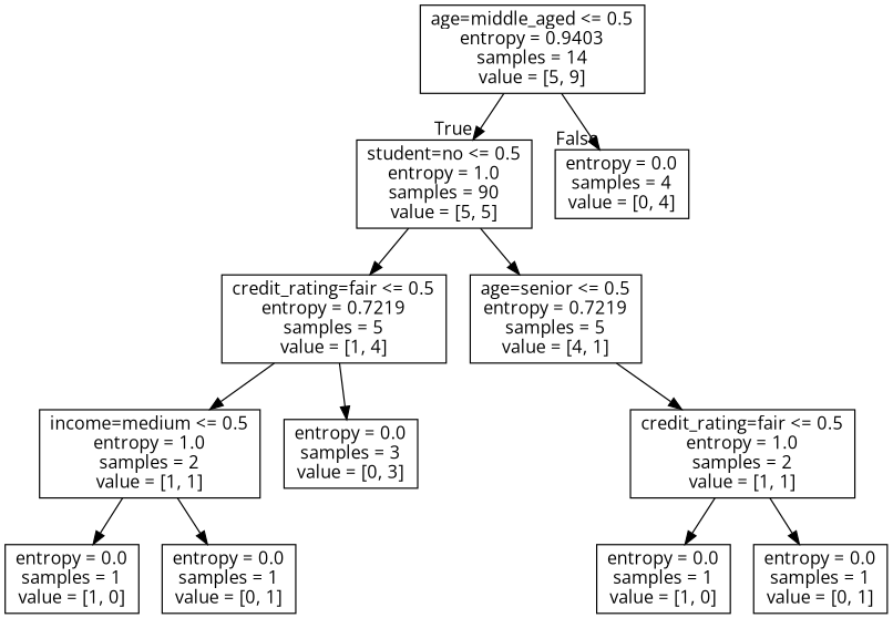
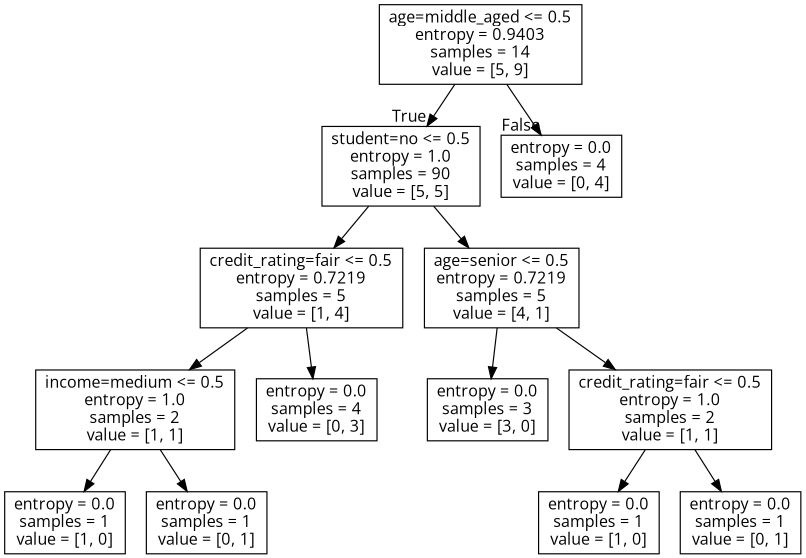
  digraph {
    fontname="Open Sans"
    node [fontname="Open Sans" shape=box]
    edge [fontname="Open Sans"]
    n1 [label="age=middle_aged <= 0.5\nentropy = 0.9403\nsamples = 14\nvalue = [5, 9]"]
    n2 [label="student=no <= 0.5\nentropy = 1.0\nsamples = 90\nvalue = [5, 5]"]
    n3 [label="entropy = 0.0\nsamples = 4\nvalue = [0, 4]"]
    n4 [label="credit_rating=fair <= 0.5\nentropy = 0.7219\nsamples = 5\nvalue = [1, 4]"]
    n5 [label="age=senior <= 0.5\nentropy = 0.7219\nsamples = 5\nvalue = [4, 1]"]
    n6 [label="income=medium <= 0.5\nentropy = 1.0\nsamples = 2\nvalue = [1, 1]"]
-   n7 [label="entropy = 0.0\nsamples = 3\nvalue = [0, 3]"]
+   n7 [label="entropy = 0.0\nsamples = 4\nvalue = [0, 3]"]
+   n8 [label="entropy = 0.0\nsamples = 3\nvalue = [3, 0]"]
    n9 [label="credit_rating=fair <= 0.5\nentropy = 1.0\nsamples = 2\nvalue = [1, 1]"]
    n10 [label="entropy = 0.0\nsamples = 1\nvalue = [1, 0]"]
    n11 [label="entropy = 0.0\nsamples = 1\nvalue = [0, 1]"]
    n12 [label="entropy = 0.0\nsamples = 1\nvalue = [1, 0]"]
    n13 [label="entropy = 0.0\nsamples = 1\nvalue = [0, 1]"]
    n1 -> n2 [headlabel=True labelangle=45 labeldistance=2.5]
    n1 -> n3 [headlabel=False labelangle=-45 labeldistance=2.5]
    n2 -> n4
    n2 -> n5
    n4 -> n6
    n4 -> n7
+   n5 -> n8
    n5 -> n9
    n6 -> n10
    n6 -> n11
    n9 -> n12
    n9 -> n13
  }
